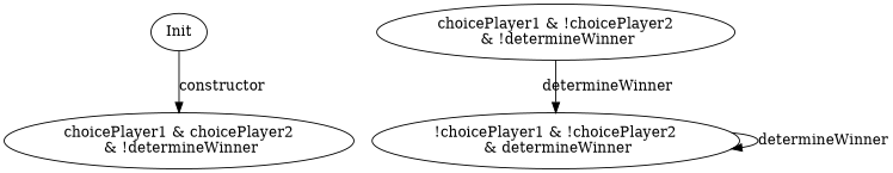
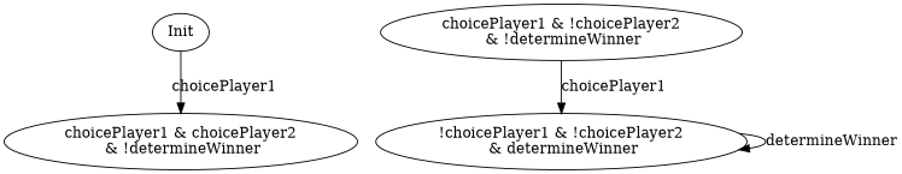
  digraph {
    edge [color=black]
    n1 [label=Init]
    n2 [label="choicePlayer1 & choicePlayer2\n & !determineWinner"]
    n3 [label="choicePlayer1 & !choicePlayer2\n & !determineWinner"]
    n4 [label="!choicePlayer1 & !choicePlayer2\n & determineWinner"]
-   n1 -> n2 [label=constructor]
-   n3 -> n4 [label=determineWinner]
+   n1 -> n2 [label=choicePlayer1]
+   n3 -> n4 [label=choicePlayer1]
    n4 -> n4 [label=determineWinner]
  }
